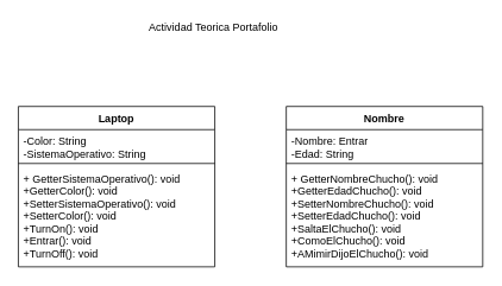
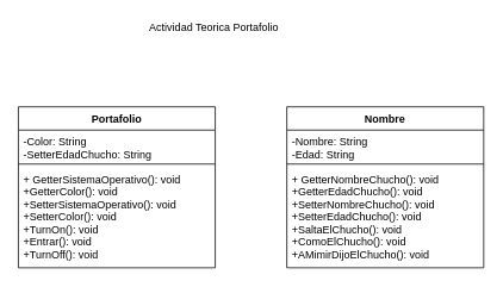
  <mxCell id="0" />
  <mxCell id="1" parent="0" />
- <mxCell id="2" value="Laptop" style="swimlane;fontStyle=1;align=center;verticalAlign=top;childLayout=stackLayout;horizontal=1;startSize=26;horizontalStack=0;resizeParent=1;resizeParentMax=0;resizeLast=0;collapsible=1;marginBottom=0;" vertex="1" parent="1"><mxGeometry x="20" y="119" width="220" height="180" as="geometry" /></mxCell>
- <mxCell id="3" value="-Color: String&#10;-SistemaOperativo: String" style="text;strokeColor=none;fillColor=none;align=left;verticalAlign=top;spacingLeft=4;spacingRight=4;overflow=hidden;rotatable=0;points=[[0,0.5],[1,0.5]];portConstraint=eastwest;" vertex="1" parent="2"><mxGeometry y="26" width="220" height="34" as="geometry" /></mxCell>
+ <mxCell id="2" value="Portafolio" style="swimlane;fontStyle=1;align=center;verticalAlign=top;childLayout=stackLayout;horizontal=1;startSize=26;horizontalStack=0;resizeParent=1;resizeParentMax=0;resizeLast=0;collapsible=1;marginBottom=0;" vertex="1" parent="1"><mxGeometry x="20" y="119" width="220" height="180" as="geometry" /></mxCell>
+ <mxCell id="3" value="-Color: String&#10;-SetterEdadChucho: String" style="text;strokeColor=none;fillColor=none;align=left;verticalAlign=top;spacingLeft=4;spacingRight=4;overflow=hidden;rotatable=0;points=[[0,0.5],[1,0.5]];portConstraint=eastwest;" vertex="1" parent="2"><mxGeometry y="26" width="220" height="34" as="geometry" /></mxCell>
  <mxCell id="4" value="" style="line;strokeWidth=1;fillColor=none;align=left;verticalAlign=middle;spacingTop=-1;spacingLeft=3;spacingRight=3;rotatable=0;labelPosition=right;points=[];portConstraint=eastwest;" vertex="1" parent="2"><mxGeometry y="60" width="220" height="8" as="geometry" /></mxCell>
  <mxCell id="5" value="+ GetterSistemaOperativo(): void&#10;+GetterColor(): void&#10;+SetterSistemaOperativo(): void&#10;+SetterColor(): void&#10;+TurnOn(): void&#10;+Entrar(): void&#10;+TurnOff(): void" style="text;strokeColor=none;fillColor=none;align=left;verticalAlign=top;spacingLeft=4;spacingRight=4;overflow=hidden;rotatable=0;points=[[0,0.5],[1,0.5]];portConstraint=eastwest;" vertex="1" parent="2"><mxGeometry y="68" width="220" height="112" as="geometry" /></mxCell>
  <mxCell id="6" value="Nombre" style="swimlane;fontStyle=1;align=center;verticalAlign=top;childLayout=stackLayout;horizontal=1;startSize=26;horizontalStack=0;resizeParent=1;resizeParentMax=0;resizeLast=0;collapsible=1;marginBottom=0;" vertex="1" parent="1"><mxGeometry x="320" y="119" width="220" height="180" as="geometry" /></mxCell>
- <mxCell id="7" value="-Nombre: Entrar&#10;-Edad: String" style="text;strokeColor=none;fillColor=none;align=left;verticalAlign=top;spacingLeft=4;spacingRight=4;overflow=hidden;rotatable=0;points=[[0,0.5],[1,0.5]];portConstraint=eastwest;" vertex="1" parent="6"><mxGeometry y="26" width="220" height="34" as="geometry" /></mxCell>
+ <mxCell id="7" value="-Nombre: String&#10;-Edad: String" style="text;strokeColor=none;fillColor=none;align=left;verticalAlign=top;spacingLeft=4;spacingRight=4;overflow=hidden;rotatable=0;points=[[0,0.5],[1,0.5]];portConstraint=eastwest;" vertex="1" parent="6"><mxGeometry y="26" width="220" height="34" as="geometry" /></mxCell>
  <mxCell id="8" value="" style="line;strokeWidth=1;fillColor=none;align=left;verticalAlign=middle;spacingTop=-1;spacingLeft=3;spacingRight=3;rotatable=0;labelPosition=right;points=[];portConstraint=eastwest;" vertex="1" parent="6"><mxGeometry y="60" width="220" height="8" as="geometry" /></mxCell>
  <mxCell id="9" value="+ GetterNombreChucho(): void&#10;+GetterEdadChucho(): void&#10;+SetterNombreChucho(): void&#10;+SetterEdadChucho(): void&#10;+SaltaElChucho(): void&#10;+ComoElChucho(): void&#10;+AMimirDijoElChucho(): void" style="text;strokeColor=none;fillColor=none;align=left;verticalAlign=top;spacingLeft=4;spacingRight=4;overflow=hidden;rotatable=0;points=[[0,0.5],[1,0.5]];portConstraint=eastwest;" vertex="1" parent="6"><mxGeometry y="68" width="220" height="112" as="geometry" /></mxCell>
  <mxCell id="10" value="Actividad Teorica Portafolio&amp;nbsp;" style="text;html=1;align=center;verticalAlign=middle;resizable=0;points=[];autosize=1;" vertex="1" parent="1"><mxGeometry x="160" y="20" width="160" height="20" as="geometry" /></mxCell>
